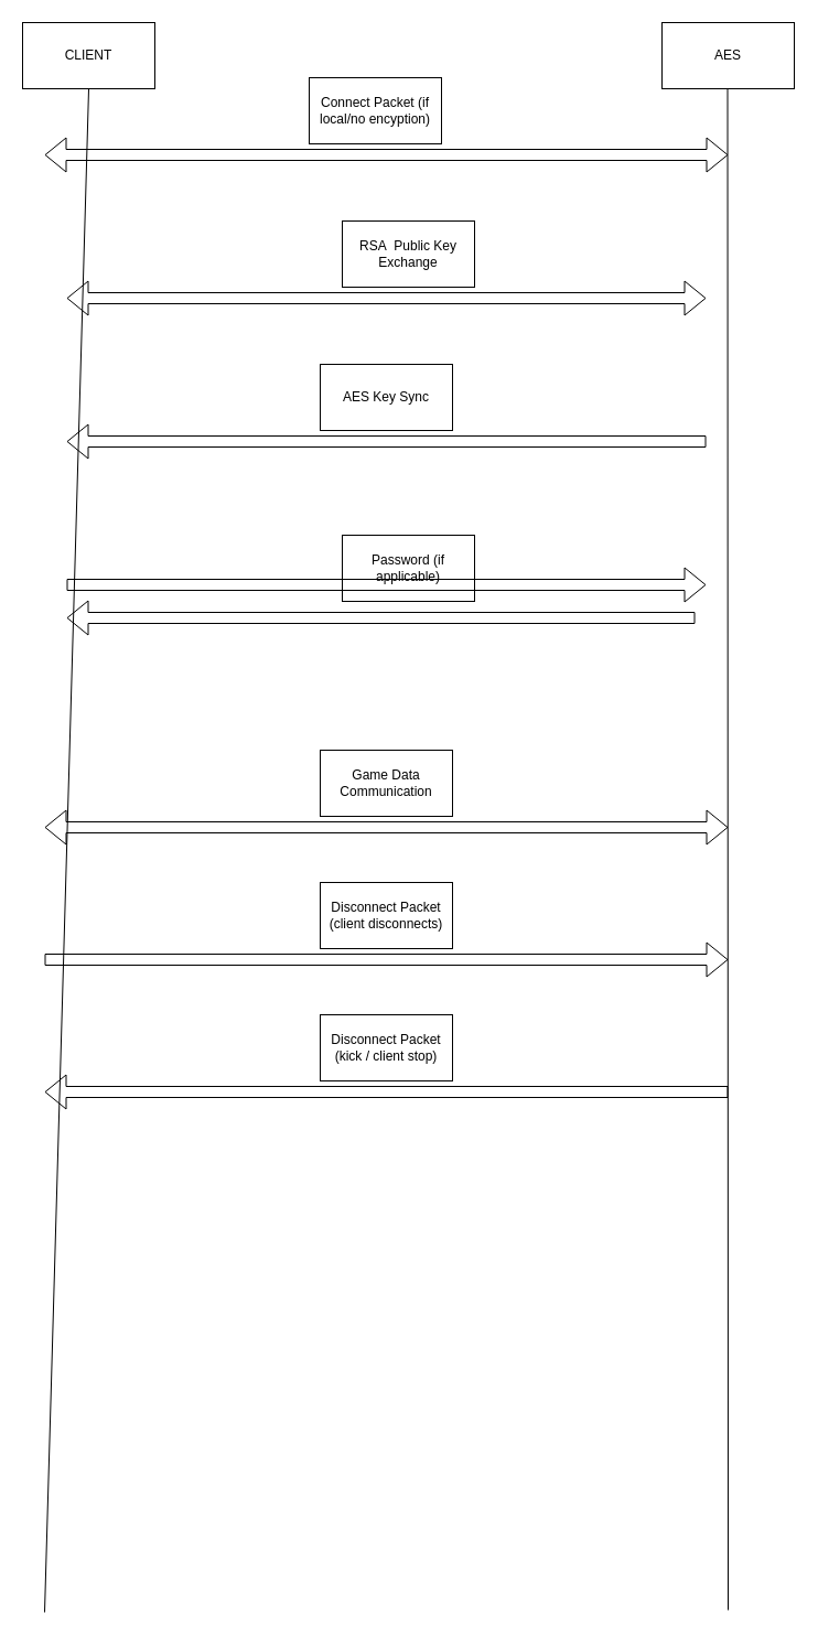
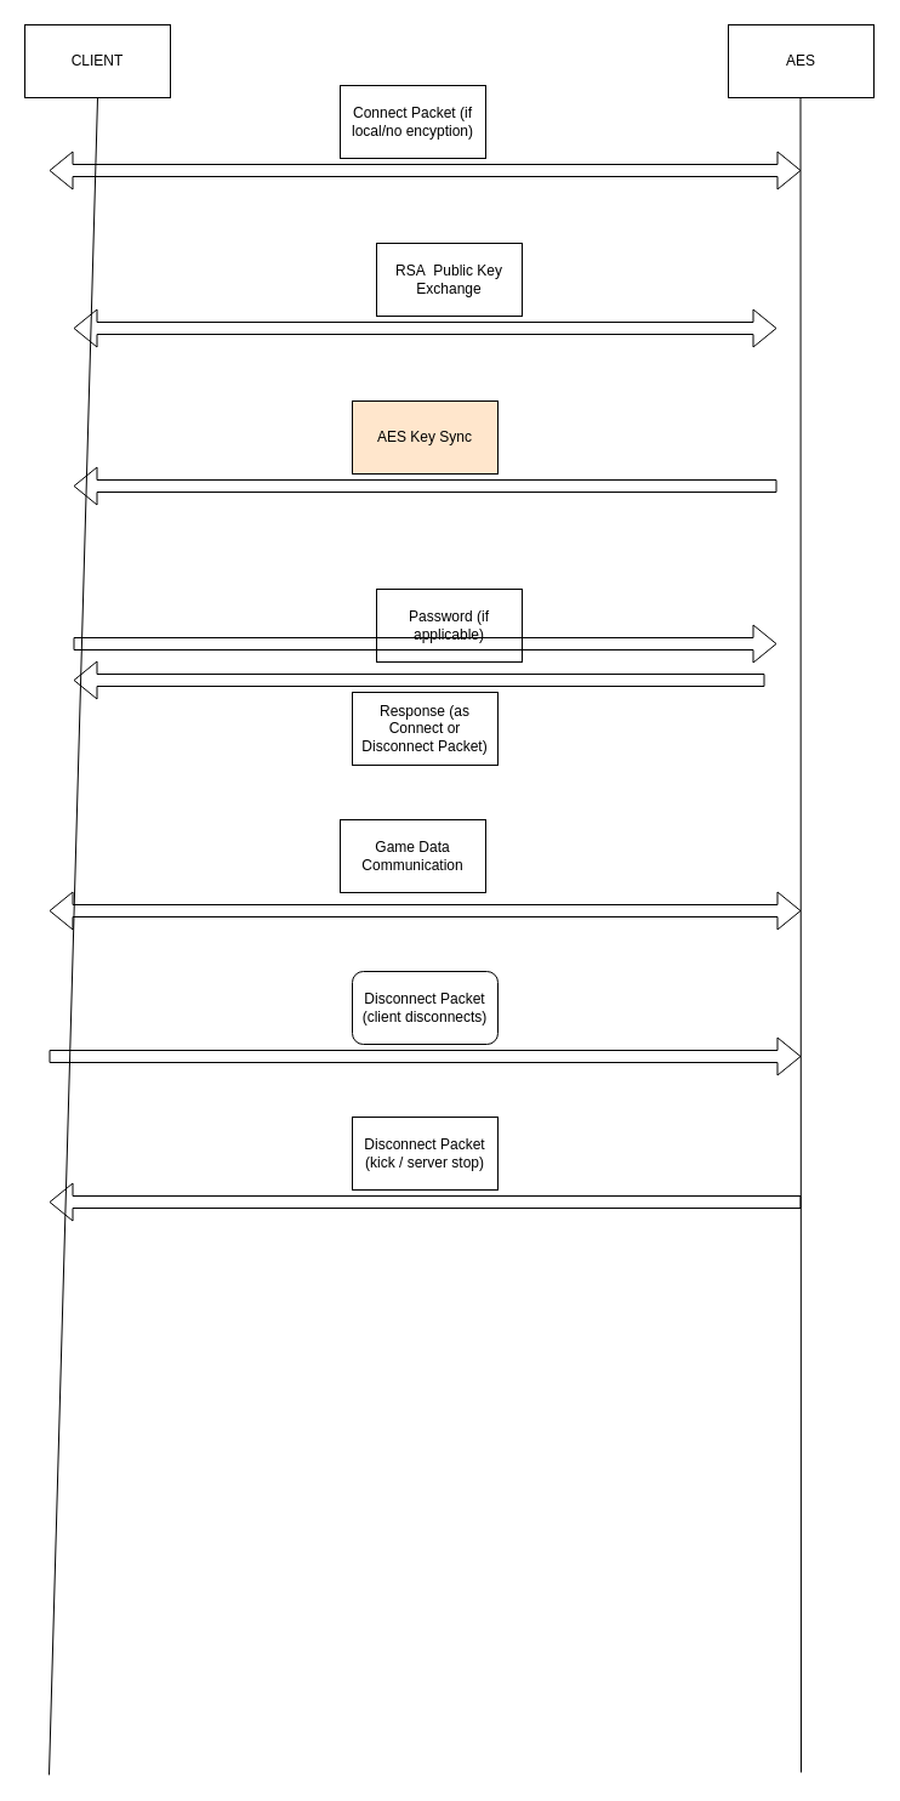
  <mxCell id="0" />
  <mxCell id="1" parent="0" />
  <mxCell id="2" value="CLIENT" style="rounded=0;whiteSpace=wrap;html=1;" vertex="1" parent="1"><mxGeometry x="20" y="20" width="120" height="60" as="geometry" /></mxCell>
  <mxCell id="3" value="AES" style="rounded=0;whiteSpace=wrap;html=1;" vertex="1" parent="1"><mxGeometry x="600" y="20" width="120" height="60" as="geometry" /></mxCell>
  <mxCell id="4" value="" style="endArrow=none;html=1;rounded=0;entryX=0.5;entryY=1;entryDx=0;entryDy=0;" edge="1" parent="1" target="2"><mxGeometry width="50" height="50" relative="1" as="geometry"><mxPoint x="40" y="1462" as="sourcePoint" /><mxPoint x="390" y="200" as="targetPoint" /></mxGeometry></mxCell>
  <mxCell id="5" value="" style="endArrow=none;html=1;rounded=0;entryX=0.5;entryY=1;entryDx=0;entryDy=0;" edge="1" parent="1"><mxGeometry width="50" height="50" relative="1" as="geometry"><mxPoint x="660" y="1460" as="sourcePoint" /><mxPoint x="659.5" y="80" as="targetPoint" /></mxGeometry></mxCell>
  <mxCell id="6" value="" style="shape=flexArrow;endArrow=classic;startArrow=classic;html=1;rounded=0;" edge="1" parent="1"><mxGeometry width="100" height="100" relative="1" as="geometry"><mxPoint x="40" y="140" as="sourcePoint" /><mxPoint x="660" y="140" as="targetPoint" /></mxGeometry></mxCell>
  <mxCell id="7" value="Connect Packet (if local/no encyption)" style="rounded=0;whiteSpace=wrap;html=1;" vertex="1" parent="1"><mxGeometry x="280" y="70" width="120" height="60" as="geometry" /></mxCell>
  <mxCell id="8" value="" style="shape=flexArrow;endArrow=classic;startArrow=classic;html=1;rounded=0;" edge="1" parent="1"><mxGeometry width="100" height="100" relative="1" as="geometry"><mxPoint x="60" y="270" as="sourcePoint" /><mxPoint x="640" y="270" as="targetPoint" /></mxGeometry></mxCell>
  <mxCell id="9" value="RSA&amp;nbsp; Public Key Exchange" style="rounded=0;whiteSpace=wrap;html=1;" vertex="1" parent="1"><mxGeometry x="310" y="200" width="120" height="60" as="geometry" /></mxCell>
- <mxCell id="10" value="AES Key Sync" style="rounded=0;whiteSpace=wrap;html=1;" vertex="1" parent="1"><mxGeometry x="290" y="330" width="120" height="60" as="geometry" /></mxCell>
+ <mxCell id="10" value="AES Key Sync" style="rounded=0;whiteSpace=wrap;html=1;fillColor=#ffe6cc;" vertex="1" parent="1"><mxGeometry x="290" y="330" width="120" height="60" as="geometry" /></mxCell>
  <mxCell id="11" value="" style="shape=flexArrow;endArrow=classic;html=1;rounded=0;" edge="1" parent="1"><mxGeometry width="50" height="50" relative="1" as="geometry"><mxPoint x="640" y="400" as="sourcePoint" /><mxPoint x="60" y="400" as="targetPoint" /></mxGeometry></mxCell>
  <mxCell id="12" value="Password (if applicable)" style="rounded=0;whiteSpace=wrap;html=1;" vertex="1" parent="1"><mxGeometry x="310" y="485" width="120" height="60" as="geometry" /></mxCell>
  <mxCell id="13" value="" style="shape=flexArrow;endArrow=classic;html=1;rounded=0;" edge="1" parent="1"><mxGeometry width="50" height="50" relative="1" as="geometry"><mxPoint x="60" y="530" as="sourcePoint" /><mxPoint x="640" y="530" as="targetPoint" /></mxGeometry></mxCell>
+ <mxCell id="14" value="Response (as Connect or Disconnect Packet)" style="rounded=0;whiteSpace=wrap;html=1;" vertex="1" parent="1"><mxGeometry x="290" y="570" width="120" height="60" as="geometry" /></mxCell>
  <mxCell id="15" value="" style="shape=flexArrow;endArrow=classic;html=1;rounded=0;" edge="1" parent="1"><mxGeometry width="50" height="50" relative="1" as="geometry"><mxPoint x="630" y="560" as="sourcePoint" /><mxPoint x="60" y="560" as="targetPoint" /></mxGeometry></mxCell>
  <mxCell id="16" value="" style="shape=flexArrow;endArrow=classic;startArrow=classic;html=1;rounded=0;" edge="1" parent="1"><mxGeometry width="100" height="100" relative="1" as="geometry"><mxPoint x="40" y="750" as="sourcePoint" /><mxPoint x="660" y="750" as="targetPoint" /></mxGeometry></mxCell>
- <mxCell id="17" value="Game Data Communication" style="rounded=0;whiteSpace=wrap;html=1;" vertex="1" parent="1"><mxGeometry x="290" y="680" width="120" height="60" as="geometry" /></mxCell>
- <mxCell id="18" value="Disconnect Packet&lt;br&gt;(kick / client stop)" style="rounded=0;whiteSpace=wrap;html=1;" vertex="1" parent="1"><mxGeometry x="290" y="920" width="120" height="60" as="geometry" /></mxCell>
+ <mxCell id="17" value="Game Data Communication" style="rounded=0;whiteSpace=wrap;html=1;" vertex="1" parent="1"><mxGeometry x="280" y="675" width="120" height="60" as="geometry" /></mxCell>
+ <mxCell id="18" value="Disconnect Packet&lt;br&gt;(kick / server stop)" style="rounded=0;whiteSpace=wrap;html=1;" vertex="1" parent="1"><mxGeometry x="290" y="920" width="120" height="60" as="geometry" /></mxCell>
  <mxCell id="19" value="" style="shape=flexArrow;endArrow=classic;html=1;rounded=0;" edge="1" parent="1"><mxGeometry width="50" height="50" relative="1" as="geometry"><mxPoint x="660" y="990" as="sourcePoint" /><mxPoint x="40" y="990" as="targetPoint" /></mxGeometry></mxCell>
- <mxCell id="20" value="Disconnect Packet&lt;br&gt;(client disconnects)" style="rounded=0;whiteSpace=wrap;html=1;" vertex="1" parent="1"><mxGeometry x="290" y="800" width="120" height="60" as="geometry" /></mxCell>
+ <mxCell id="20" value="Disconnect Packet&lt;br&gt;(client disconnects)" style="whiteSpace=wrap;html=1;rounded=1;" vertex="1" parent="1"><mxGeometry x="290" y="800" width="120" height="60" as="geometry" /></mxCell>
  <mxCell id="21" value="" style="shape=flexArrow;endArrow=classic;html=1;rounded=0;" edge="1" parent="1"><mxGeometry width="50" height="50" relative="1" as="geometry"><mxPoint x="40" y="870" as="sourcePoint" /><mxPoint x="660" y="870" as="targetPoint" /></mxGeometry></mxCell>
